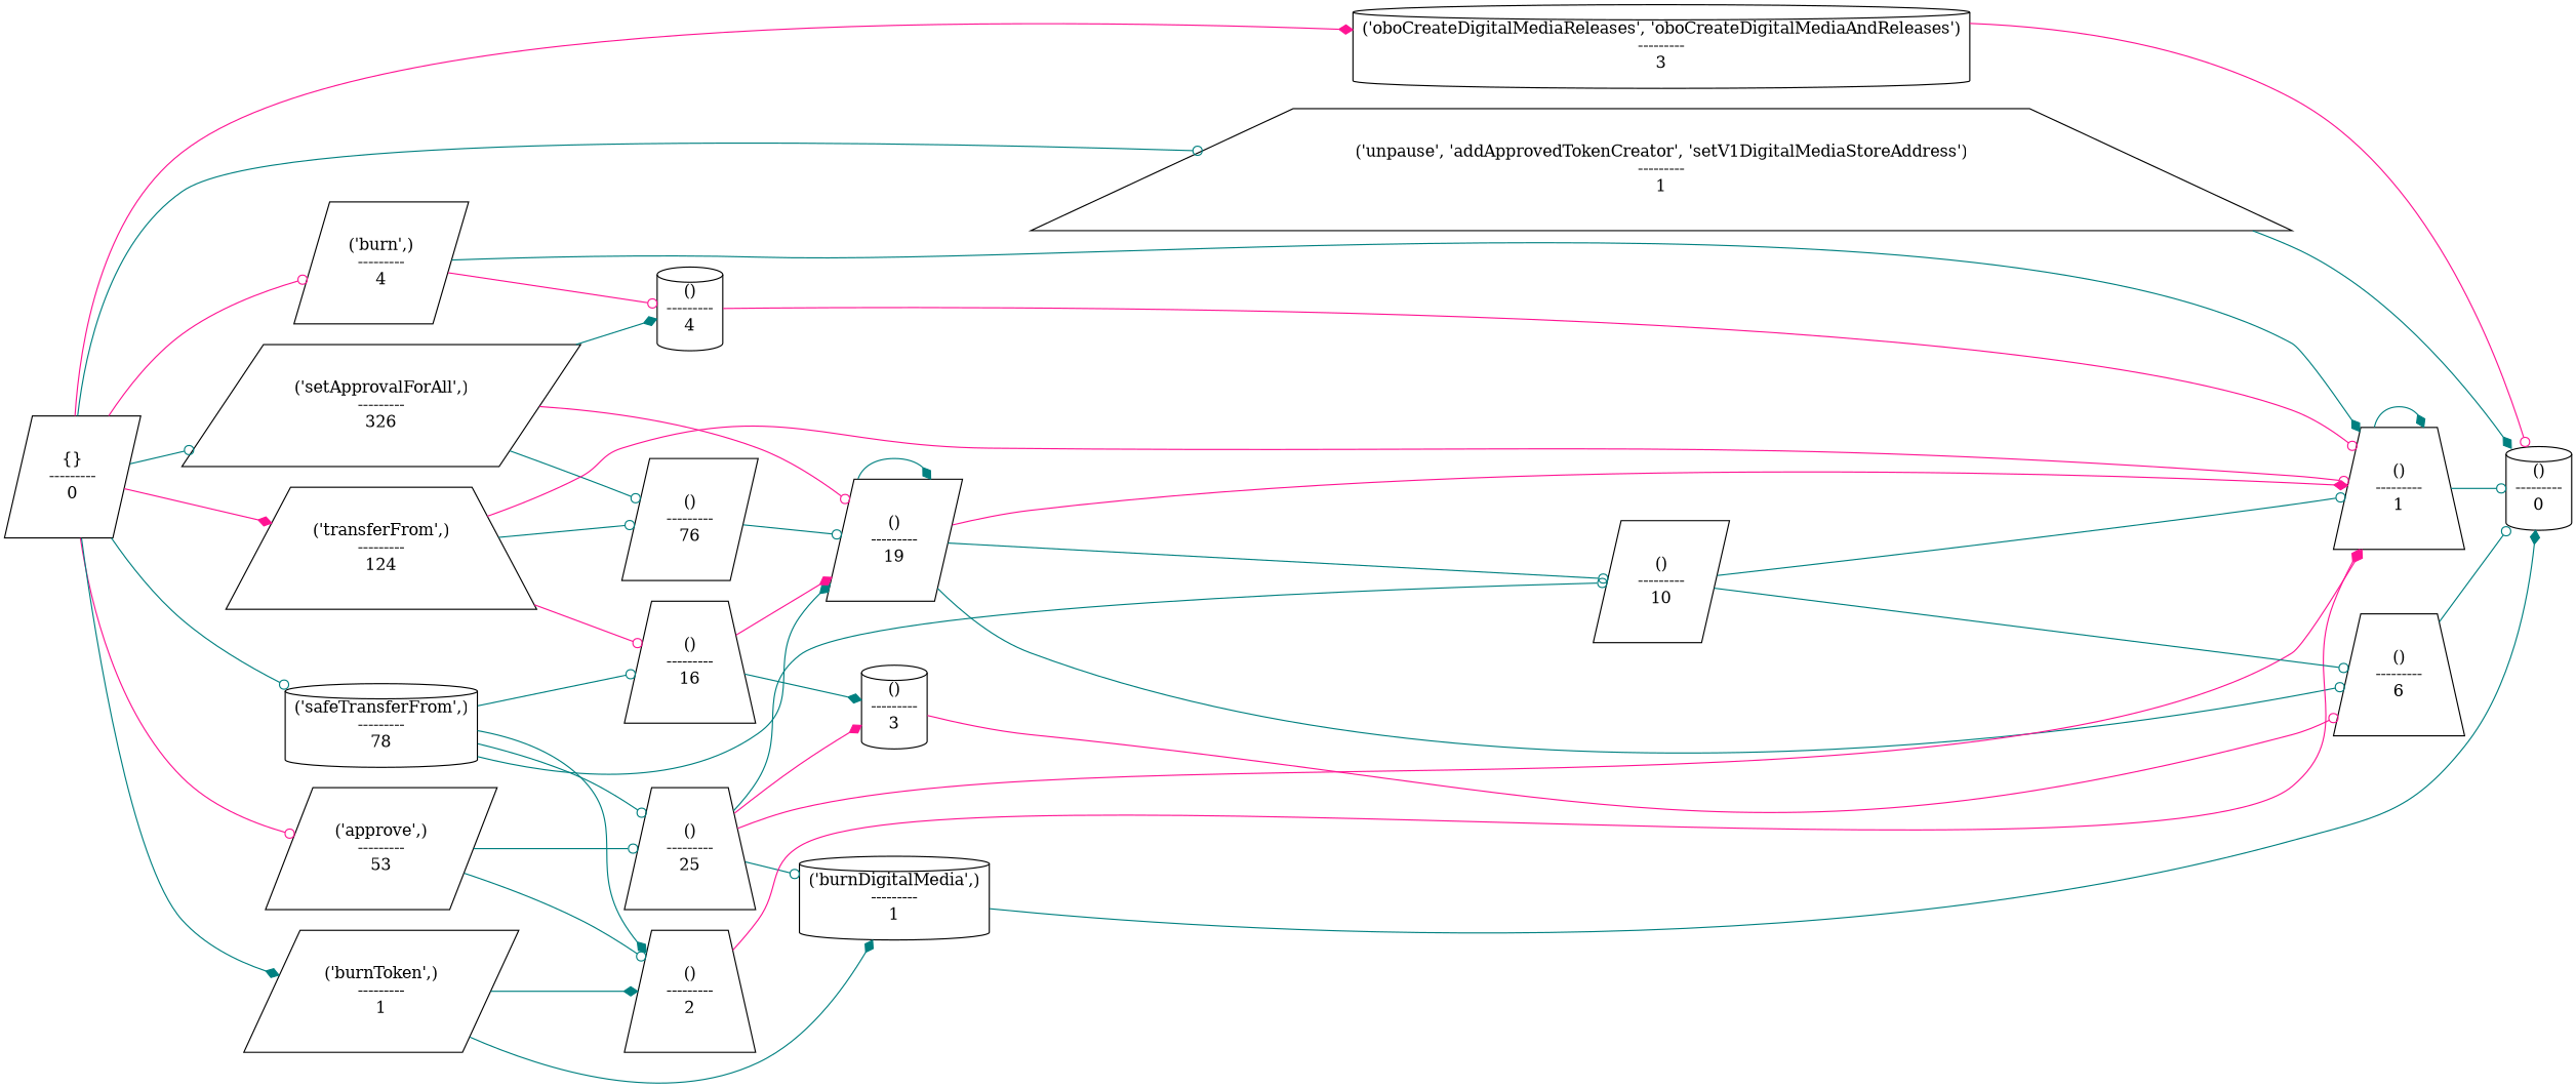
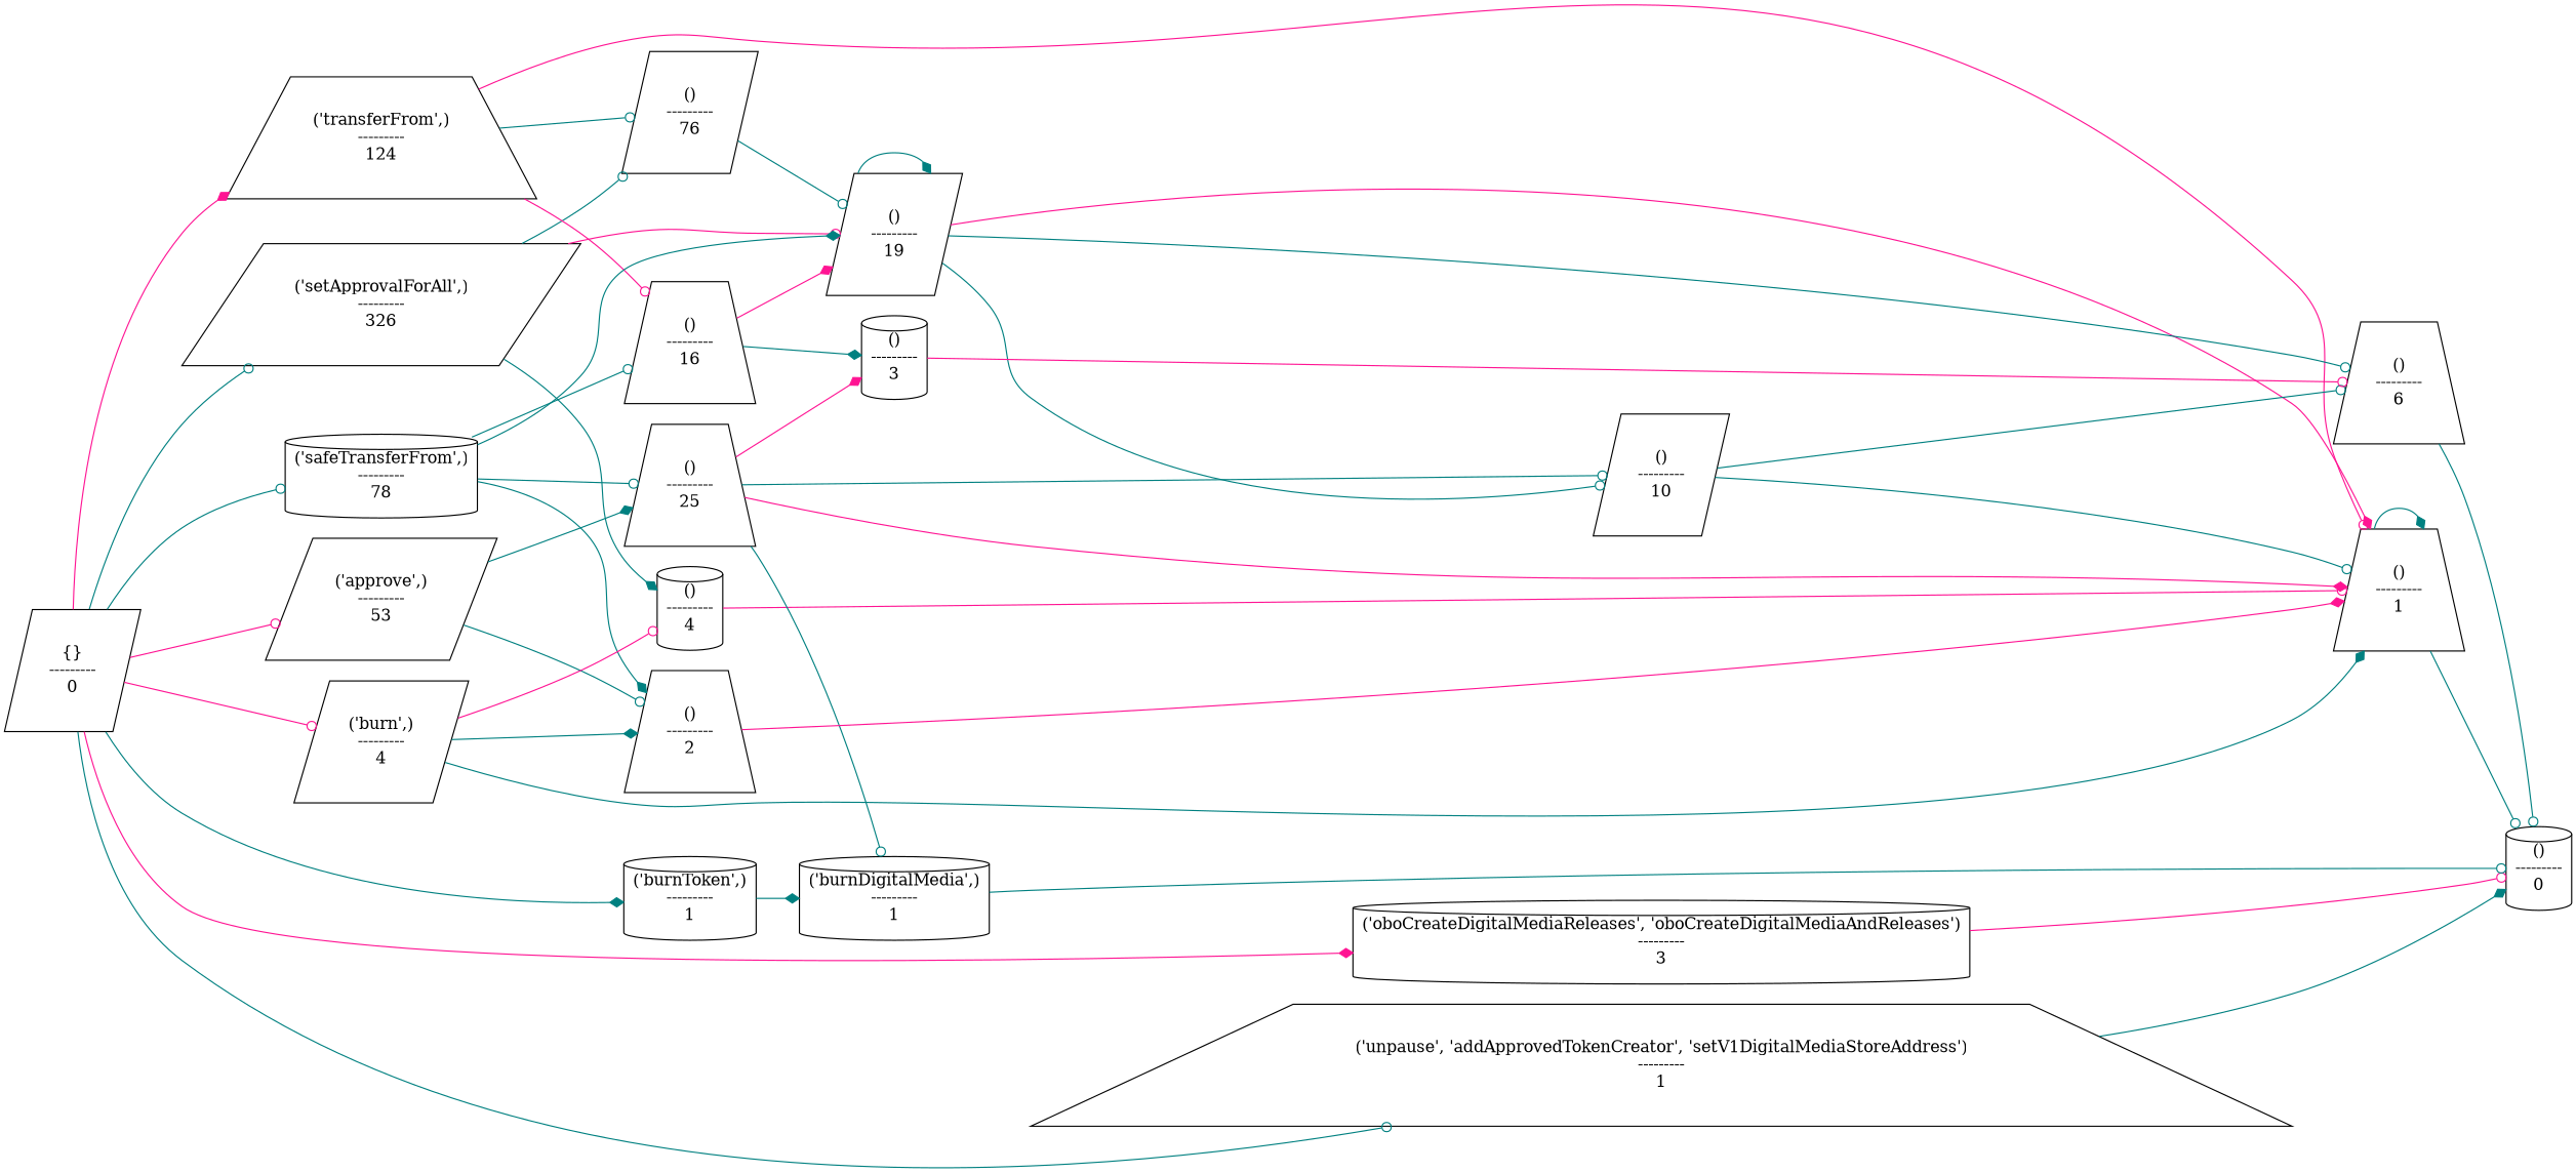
  strict digraph {
    rankdir=LR
    node [shape=parallelogram]
    edge [arrowhead=odot color=teal]
    "{}\n---------\n0"
    "('setApprovalForAll',)\n---------\n326"
    "('transferFrom',)\n---------\n124" [shape=trapezium]
    "('safeTransferFrom',)\n---------\n78" [shape=cylinder]
    "('approve',)\n---------\n53"
    "('burn',)\n---------\n4"
    "('oboCreateDigitalMediaReleases', 'oboCreateDigitalMediaAndReleases')\n---------\n3" [shape=cylinder]
-   "('burnToken',)\n---------\n1"
+   "('burnToken',)\n---------\n1" [shape=cylinder]
    "('unpause', 'addApprovedTokenCreator', 'setV1DigitalMediaStoreAddress')\n---------\n1" [shape=trapezium]
    "()\n---------\n76"
    "()\n---------\n19"
    "()\n---------\n4" [shape=cylinder]
    "()\n---------\n1" [shape=trapezium]
    "()\n---------\n16" [shape=trapezium]
    "()\n---------\n25" [shape=trapezium]
    "()\n---------\n2" [shape=trapezium]
    "()\n---------\n0" [shape=cylinder]
    "('burnDigitalMedia',)\n---------\n1" [shape=cylinder]
    "()\n---------\n6" [shape=trapezium]
    "()\n---------\n10"
    "()\n---------\n3" [shape=cylinder]
    "{}\n---------\n0" -> "('setApprovalForAll',)\n---------\n326"
    "{}\n---------\n0" -> "('transferFrom',)\n---------\n124" [arrowhead=diamond color=deeppink]
    "{}\n---------\n0" -> "('safeTransferFrom',)\n---------\n78"
    "{}\n---------\n0" -> "('approve',)\n---------\n53" [color=deeppink]
    "{}\n---------\n0" -> "('burn',)\n---------\n4" [color=deeppink]
    "{}\n---------\n0" -> "('oboCreateDigitalMediaReleases', 'oboCreateDigitalMediaAndReleases')\n---------\n3" [arrowhead=diamond color=deeppink]
    "{}\n---------\n0" -> "('burnToken',)\n---------\n1" [arrowhead=diamond]
    "{}\n---------\n0" -> "('unpause', 'addApprovedTokenCreator', 'setV1DigitalMediaStoreAddress')\n---------\n1"
    "('setApprovalForAll',)\n---------\n326" -> "()\n---------\n76"
    "('setApprovalForAll',)\n---------\n326" -> "()\n---------\n19" [color=deeppink]
    "('setApprovalForAll',)\n---------\n326" -> "()\n---------\n4" [arrowhead=diamond]
    "('transferFrom',)\n---------\n124" -> "()\n---------\n76"
    "('transferFrom',)\n---------\n124" -> "()\n---------\n1" [color=deeppink]
    "('transferFrom',)\n---------\n124" -> "()\n---------\n16" [color=deeppink]
    "('safeTransferFrom',)\n---------\n78" -> "()\n---------\n19" [arrowhead=diamond]
    "('safeTransferFrom',)\n---------\n78" -> "()\n---------\n16"
    "('safeTransferFrom',)\n---------\n78" -> "()\n---------\n25"
    "('safeTransferFrom',)\n---------\n78" -> "()\n---------\n2" [arrowhead=diamond]
-   "('approve',)\n---------\n53" -> "()\n---------\n25"
+   "('approve',)\n---------\n53" -> "()\n---------\n25" [arrowhead=diamond]
    "('approve',)\n---------\n53" -> "()\n---------\n2"
    "('burn',)\n---------\n4" -> "()\n---------\n4" [color=deeppink]
    "('burn',)\n---------\n4" -> "()\n---------\n1" [arrowhead=diamond]
-   "('burnToken',)\n---------\n1" -> "()\n---------\n2" [arrowhead=diamond]
+   "('burn',)\n---------\n4" -> "()\n---------\n2" [arrowhead=diamond]
    "('oboCreateDigitalMediaReleases', 'oboCreateDigitalMediaAndReleases')\n---------\n3" -> "()\n---------\n0" [color=deeppink]
    "('burnToken',)\n---------\n1" -> "('burnDigitalMedia',)\n---------\n1" [arrowhead=diamond]
    "('unpause', 'addApprovedTokenCreator', 'setV1DigitalMediaStoreAddress')\n---------\n1" -> "()\n---------\n0" [arrowhead=diamond]
    "()\n---------\n76" -> "()\n---------\n19"
    "()\n---------\n19" -> "()\n---------\n19" [arrowhead=diamond]
    "()\n---------\n19" -> "()\n---------\n1" [arrowhead=diamond color=deeppink]
    "()\n---------\n19" -> "()\n---------\n6"
    "()\n---------\n19" -> "()\n---------\n10"
    "()\n---------\n4" -> "()\n---------\n1" [color=deeppink]
    "()\n---------\n1" -> "()\n---------\n1" [arrowhead=diamond]
    "()\n---------\n1" -> "()\n---------\n0"
    "()\n---------\n16" -> "()\n---------\n19" [arrowhead=diamond color=deeppink]
    "()\n---------\n16" -> "()\n---------\n3" [arrowhead=diamond]
    "()\n---------\n25" -> "()\n---------\n1" [arrowhead=diamond color=deeppink]
    "()\n---------\n25" -> "('burnDigitalMedia',)\n---------\n1"
    "()\n---------\n25" -> "()\n---------\n10"
    "()\n---------\n25" -> "()\n---------\n3" [arrowhead=diamond color=deeppink]
    "()\n---------\n2" -> "()\n---------\n1" [arrowhead=diamond color=deeppink]
-   "('burnDigitalMedia',)\n---------\n1" -> "()\n---------\n0" [arrowhead=diamond]
+   "('burnDigitalMedia',)\n---------\n1" -> "()\n---------\n0"
    "()\n---------\n6" -> "()\n---------\n0"
    "()\n---------\n10" -> "()\n---------\n1"
    "()\n---------\n10" -> "()\n---------\n6"
    "()\n---------\n3" -> "()\n---------\n6" [color=deeppink]
  }
